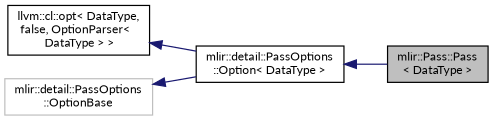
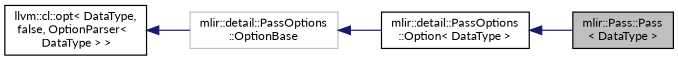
  digraph {
    fontname=Lato
    rankdir=LR
    node [color=black fontname=Lato fontsize=10 shape=record]
    edge [color=midnightblue dir=back fontname=Lato fontsize=10 labelfontname=Helvetica labelfontsize=10 style=solid]
    n1 [fillcolor=grey75 fontcolor=black height=0.2 label="mlir::Pass::Pass\l\< DataType \>" style=filled width=0.4]
    n2 [height=0.2 label="mlir::detail::PassOptions\l::Option\< DataType \>" width=0.4]
    n3 [height=0.2 label="llvm::cl::opt\< DataType,\l false, OptionParser\<\l DataType \> \>" width=0.4]
    n4 [color=grey75 height=0.2 label="mlir::detail::PassOptions\l::OptionBase" width=0.4]
    n2 -> n1
-   n3 -> n2
+   n3 -> n4
    n4 -> n2
  }
